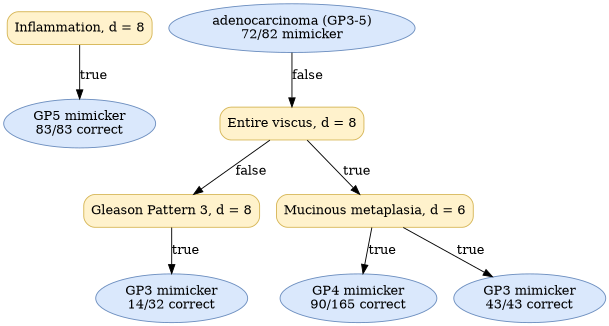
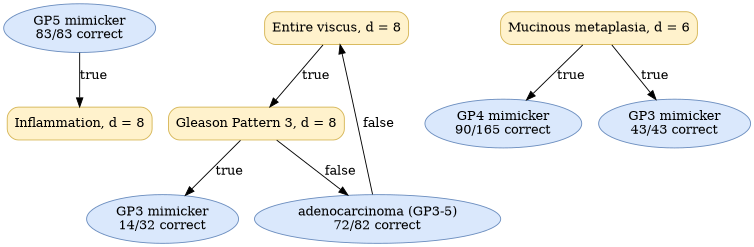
  digraph {
    fontname="Times-Roman"
    node [color="#6C8EBF" fillcolor="#DAE8FC" fontname="Times-Roman" shape=ellipse style="rounded,filled"]
    n1 [color="#D6B656" fillcolor="#FFF2CC" label="Inflammation, d = 8" shape=box]
    n2 [label=<GP5 mimicker<br/>83/83 correct>]
    n3 [color="#D6B656" fillcolor="#FFF2CC" label="Entire viscus, d = 8" shape=box]
    n4 [color="#D6B656" fillcolor="#FFF2CC" label="Gleason Pattern 3, d = 8" shape=box]
    n5 [color="#D6B656" fillcolor="#FFF2CC" label="Mucinous metaplasia, d = 6" shape=box]
-   n6 [label=<adenocarcinoma (GP3-5)<br/>72/82 mimicker>]
+   n6 [label=<adenocarcinoma (GP3-5)<br/>72/82 correct>]
    n7 [label=<GP3 mimicker<br/>14/32 correct>]
    n8 [label=<GP4 mimicker<br/>90/165 correct>]
    n9 [label=<GP3 mimicker<br/>43/43 correct>]
-   n1 -> n2 [label=true]
-   n3 -> n4 [label=false]
-   n3 -> n5 [label=true]
+   n2 -> n1 [label=true]
+   n3 -> n4 [label=true]
+   n4 -> n6 [label=false]
    n4 -> n7 [label=true]
    n5 -> n8 [label=true]
    n5 -> n9 [label=true]
    n6 -> n3 [label=false]
  }
